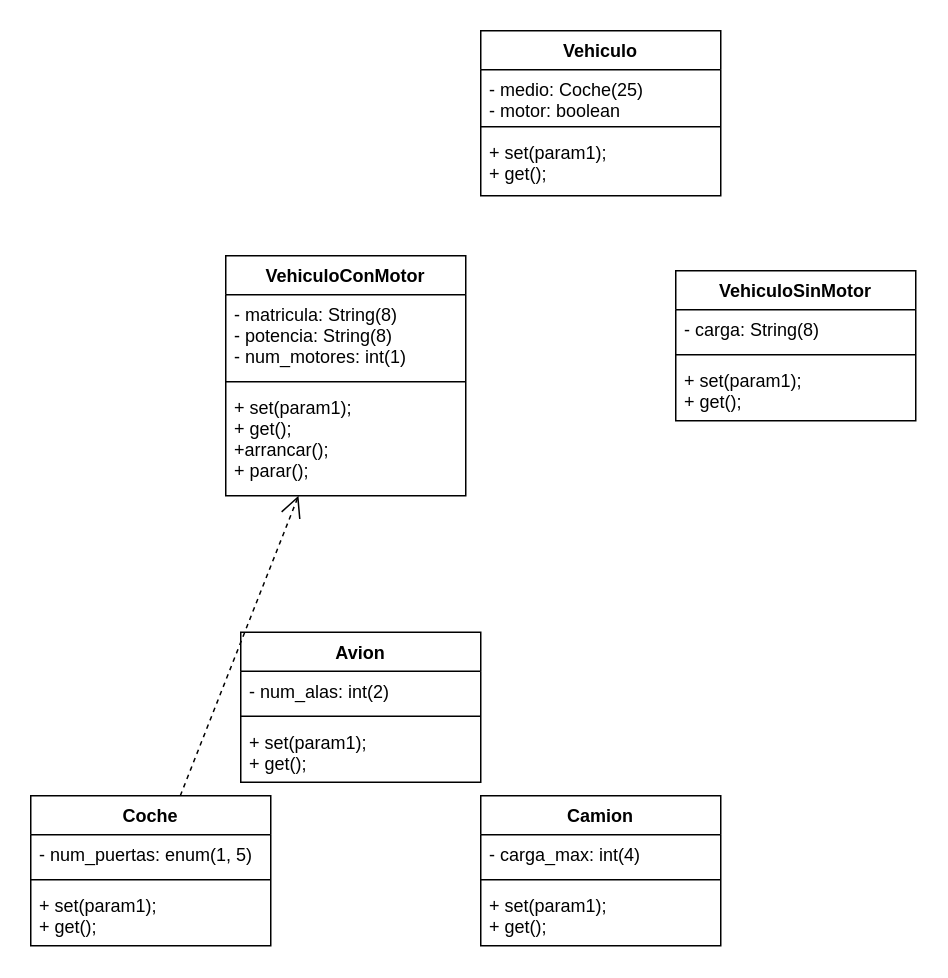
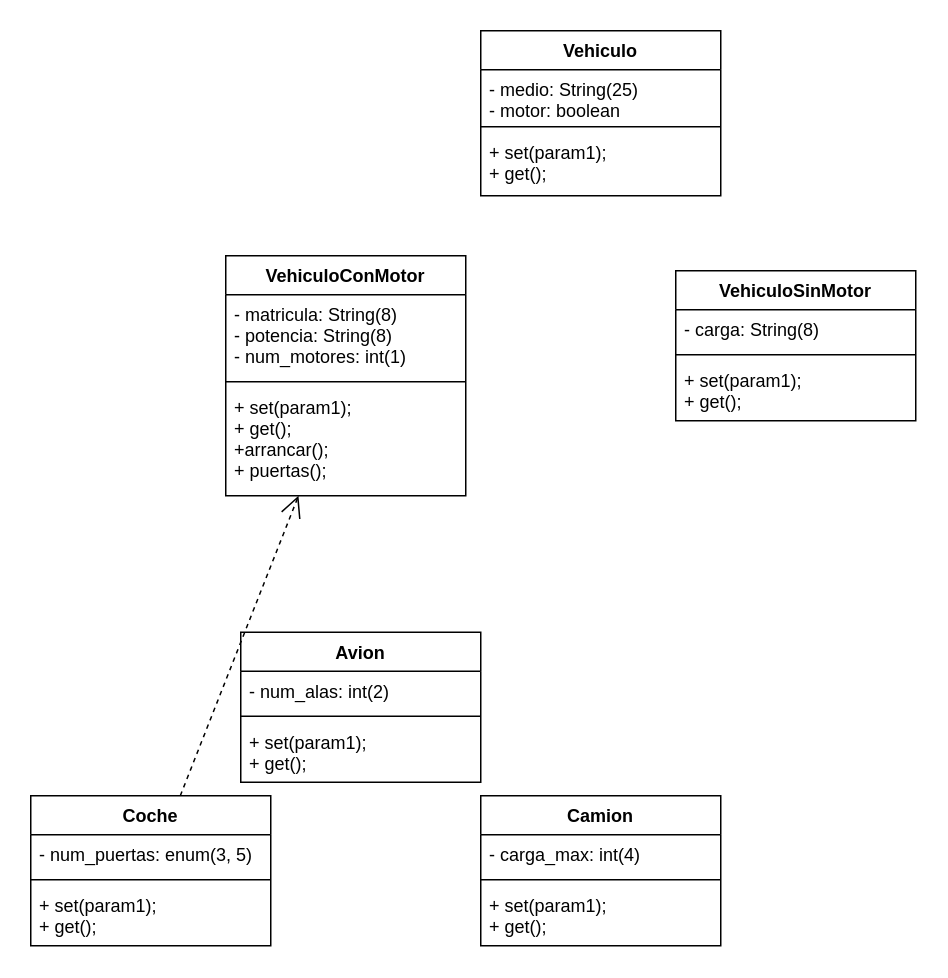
  <mxCell id="0" />
  <mxCell id="1" parent="0" />
  <mxCell id="2" value="Vehiculo" style="swimlane;fontStyle=1;align=center;verticalAlign=top;childLayout=stackLayout;horizontal=1;startSize=26;horizontalStack=0;resizeParent=1;resizeParentMax=0;resizeLast=0;collapsible=1;marginBottom=0;" vertex="1" parent="1"><mxGeometry x="320" y="20" width="160" height="110" as="geometry" /></mxCell>
- <mxCell id="3" value="- medio: Coche(25)&#10;- motor: boolean" style="text;strokeColor=none;fillColor=none;align=left;verticalAlign=top;spacingLeft=4;spacingRight=4;overflow=hidden;rotatable=0;points=[[0,0.5],[1,0.5]];portConstraint=eastwest;" vertex="1" parent="2"><mxGeometry y="26" width="160" height="34" as="geometry" /></mxCell>
+ <mxCell id="3" value="- medio: String(25)&#10;- motor: boolean" style="text;strokeColor=none;fillColor=none;align=left;verticalAlign=top;spacingLeft=4;spacingRight=4;overflow=hidden;rotatable=0;points=[[0,0.5],[1,0.5]];portConstraint=eastwest;" vertex="1" parent="2"><mxGeometry y="26" width="160" height="34" as="geometry" /></mxCell>
  <mxCell id="4" value="" style="line;strokeWidth=1;fillColor=none;align=left;verticalAlign=middle;spacingTop=-1;spacingLeft=3;spacingRight=3;rotatable=0;labelPosition=right;points=[];portConstraint=eastwest;strokeColor=inherit;" vertex="1" parent="2"><mxGeometry y="60" width="160" height="8" as="geometry" /></mxCell>
  <mxCell id="5" value="+ set(param1);&#10;+ get();" style="text;strokeColor=none;fillColor=none;align=left;verticalAlign=top;spacingLeft=4;spacingRight=4;overflow=hidden;rotatable=0;points=[[0,0.5],[1,0.5]];portConstraint=eastwest;" vertex="1" parent="2"><mxGeometry y="68" width="160" height="42" as="geometry" /></mxCell>
  <mxCell id="6" value="VehiculoConMotor" style="swimlane;fontStyle=1;align=center;verticalAlign=top;childLayout=stackLayout;horizontal=1;startSize=26;horizontalStack=0;resizeParent=1;resizeParentMax=0;resizeLast=0;collapsible=1;marginBottom=0;" vertex="1" parent="1"><mxGeometry x="150" y="170" width="160" height="160" as="geometry" /></mxCell>
  <mxCell id="7" value="- matricula: String(8)&#10;- potencia: String(8)&#10;- num_motores: int(1)" style="text;strokeColor=none;fillColor=none;align=left;verticalAlign=top;spacingLeft=4;spacingRight=4;overflow=hidden;rotatable=0;points=[[0,0.5],[1,0.5]];portConstraint=eastwest;" vertex="1" parent="6"><mxGeometry y="26" width="160" height="54" as="geometry" /></mxCell>
  <mxCell id="8" value="" style="line;strokeWidth=1;fillColor=none;align=left;verticalAlign=middle;spacingTop=-1;spacingLeft=3;spacingRight=3;rotatable=0;labelPosition=right;points=[];portConstraint=eastwest;strokeColor=inherit;" vertex="1" parent="6"><mxGeometry y="80" width="160" height="8" as="geometry" /></mxCell>
- <mxCell id="9" value="+ set(param1);&#10;+ get();&#10;+arrancar();&#10;+ parar();" style="text;strokeColor=none;fillColor=none;align=left;verticalAlign=top;spacingLeft=4;spacingRight=4;overflow=hidden;rotatable=0;points=[[0,0.5],[1,0.5]];portConstraint=eastwest;" vertex="1" parent="6"><mxGeometry y="88" width="160" height="72" as="geometry" /></mxCell>
+ <mxCell id="9" value="+ set(param1);&#10;+ get();&#10;+arrancar();&#10;+ puertas();" style="text;strokeColor=none;fillColor=none;align=left;verticalAlign=top;spacingLeft=4;spacingRight=4;overflow=hidden;rotatable=0;points=[[0,0.5],[1,0.5]];portConstraint=eastwest;" vertex="1" parent="6"><mxGeometry y="88" width="160" height="72" as="geometry" /></mxCell>
  <mxCell id="10" value="VehiculoSinMotor" style="swimlane;fontStyle=1;align=center;verticalAlign=top;childLayout=stackLayout;horizontal=1;startSize=26;horizontalStack=0;resizeParent=1;resizeParentMax=0;resizeLast=0;collapsible=1;marginBottom=0;" vertex="1" parent="1"><mxGeometry x="450" y="180" width="160" height="100" as="geometry" /></mxCell>
  <mxCell id="11" value="- carga: String(8)" style="text;strokeColor=none;fillColor=none;align=left;verticalAlign=top;spacingLeft=4;spacingRight=4;overflow=hidden;rotatable=0;points=[[0,0.5],[1,0.5]];portConstraint=eastwest;" vertex="1" parent="10"><mxGeometry y="26" width="160" height="26" as="geometry" /></mxCell>
  <mxCell id="12" value="" style="line;strokeWidth=1;fillColor=none;align=left;verticalAlign=middle;spacingTop=-1;spacingLeft=3;spacingRight=3;rotatable=0;labelPosition=right;points=[];portConstraint=eastwest;strokeColor=inherit;" vertex="1" parent="10"><mxGeometry y="52" width="160" height="8" as="geometry" /></mxCell>
  <mxCell id="13" value="+ set(param1);&#10;+ get();" style="text;strokeColor=none;fillColor=none;align=left;verticalAlign=top;spacingLeft=4;spacingRight=4;overflow=hidden;rotatable=0;points=[[0,0.5],[1,0.5]];portConstraint=eastwest;" vertex="1" parent="10"><mxGeometry y="60" width="160" height="40" as="geometry" /></mxCell>
  <mxCell id="14" value="Coche" style="swimlane;fontStyle=1;align=center;verticalAlign=top;childLayout=stackLayout;horizontal=1;startSize=26;horizontalStack=0;resizeParent=1;resizeParentMax=0;resizeLast=0;collapsible=1;marginBottom=0;" vertex="1" parent="1"><mxGeometry x="20" y="530" width="160" height="100" as="geometry" /></mxCell>
- <mxCell id="15" value="- num_puertas: enum(1, 5)" style="text;strokeColor=none;fillColor=none;align=left;verticalAlign=top;spacingLeft=4;spacingRight=4;overflow=hidden;rotatable=0;points=[[0,0.5],[1,0.5]];portConstraint=eastwest;" vertex="1" parent="14"><mxGeometry y="26" width="160" height="26" as="geometry" /></mxCell>
+ <mxCell id="15" value="- num_puertas: enum(3, 5)" style="text;strokeColor=none;fillColor=none;align=left;verticalAlign=top;spacingLeft=4;spacingRight=4;overflow=hidden;rotatable=0;points=[[0,0.5],[1,0.5]];portConstraint=eastwest;" vertex="1" parent="14"><mxGeometry y="26" width="160" height="26" as="geometry" /></mxCell>
  <mxCell id="16" value="" style="line;strokeWidth=1;fillColor=none;align=left;verticalAlign=middle;spacingTop=-1;spacingLeft=3;spacingRight=3;rotatable=0;labelPosition=right;points=[];portConstraint=eastwest;strokeColor=inherit;" vertex="1" parent="14"><mxGeometry y="52" width="160" height="8" as="geometry" /></mxCell>
  <mxCell id="17" value="+ set(param1);&#10;+ get();" style="text;strokeColor=none;fillColor=none;align=left;verticalAlign=top;spacingLeft=4;spacingRight=4;overflow=hidden;rotatable=0;points=[[0,0.5],[1,0.5]];portConstraint=eastwest;" vertex="1" parent="14"><mxGeometry y="60" width="160" height="40" as="geometry" /></mxCell>
  <mxCell id="18" value="Avion" style="swimlane;fontStyle=1;align=center;verticalAlign=top;childLayout=stackLayout;horizontal=1;startSize=26;horizontalStack=0;resizeParent=1;resizeParentMax=0;resizeLast=0;collapsible=1;marginBottom=0;" vertex="1" parent="1"><mxGeometry x="160" y="421" width="160" height="100" as="geometry" /></mxCell>
  <mxCell id="19" value="- num_alas: int(2)" style="text;strokeColor=none;fillColor=none;align=left;verticalAlign=top;spacingLeft=4;spacingRight=4;overflow=hidden;rotatable=0;points=[[0,0.5],[1,0.5]];portConstraint=eastwest;" vertex="1" parent="18"><mxGeometry y="26" width="160" height="26" as="geometry" /></mxCell>
  <mxCell id="20" value="" style="line;strokeWidth=1;fillColor=none;align=left;verticalAlign=middle;spacingTop=-1;spacingLeft=3;spacingRight=3;rotatable=0;labelPosition=right;points=[];portConstraint=eastwest;strokeColor=inherit;" vertex="1" parent="18"><mxGeometry y="52" width="160" height="8" as="geometry" /></mxCell>
  <mxCell id="21" value="+ set(param1);&#10;+ get();" style="text;strokeColor=none;fillColor=none;align=left;verticalAlign=top;spacingLeft=4;spacingRight=4;overflow=hidden;rotatable=0;points=[[0,0.5],[1,0.5]];portConstraint=eastwest;" vertex="1" parent="18"><mxGeometry y="60" width="160" height="40" as="geometry" /></mxCell>
  <mxCell id="22" value="Camion" style="swimlane;fontStyle=1;align=center;verticalAlign=top;childLayout=stackLayout;horizontal=1;startSize=26;horizontalStack=0;resizeParent=1;resizeParentMax=0;resizeLast=0;collapsible=1;marginBottom=0;" vertex="1" parent="1"><mxGeometry x="320" y="530" width="160" height="100" as="geometry" /></mxCell>
  <mxCell id="23" value="- carga_max: int(4)" style="text;strokeColor=none;fillColor=none;align=left;verticalAlign=top;spacingLeft=4;spacingRight=4;overflow=hidden;rotatable=0;points=[[0,0.5],[1,0.5]];portConstraint=eastwest;" vertex="1" parent="22"><mxGeometry y="26" width="160" height="26" as="geometry" /></mxCell>
  <mxCell id="24" value="" style="line;strokeWidth=1;fillColor=none;align=left;verticalAlign=middle;spacingTop=-1;spacingLeft=3;spacingRight=3;rotatable=0;labelPosition=right;points=[];portConstraint=eastwest;strokeColor=inherit;" vertex="1" parent="22"><mxGeometry y="52" width="160" height="8" as="geometry" /></mxCell>
  <mxCell id="25" value="+ set(param1);&#10;+ get();" style="text;strokeColor=none;fillColor=none;align=left;verticalAlign=top;spacingLeft=4;spacingRight=4;overflow=hidden;rotatable=0;points=[[0,0.5],[1,0.5]];portConstraint=eastwest;" vertex="1" parent="22"><mxGeometry y="60" width="160" height="40" as="geometry" /></mxCell>
  <mxCell id="26" value="" style="endArrow=open;endFill=1;endSize=12;html=1;rounded=0;dashed=1;" edge="1" parent="1" source="14" target="6"><mxGeometry width="160" relative="1" as="geometry"><mxPoint x="80" y="380" as="sourcePoint" /><mxPoint x="240" y="380" as="targetPoint" /></mxGeometry></mxCell>
